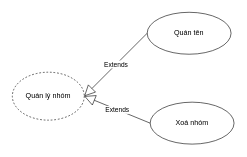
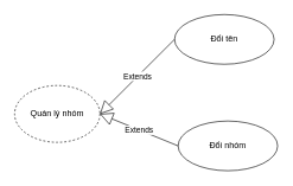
  <mxCell id="0" />
  <mxCell id="1" parent="0" />
  <mxCell id="2" value="Quán lý nhóm" style="ellipse;whiteSpace=wrap;html=1;dashed=1;" vertex="1" parent="1"><mxGeometry x="20" y="120" width="120" height="80" as="geometry" /></mxCell>
- <mxCell id="3" value="Quán tên" style="ellipse;whiteSpace=wrap;html=1;" vertex="1" parent="1"><mxGeometry x="245" y="20" width="140" height="70" as="geometry" /></mxCell>
- <mxCell id="4" value="Xoá nhóm" style="ellipse;whiteSpace=wrap;html=1;" vertex="1" parent="1"><mxGeometry x="250" y="170" width="140" height="70" as="geometry" /></mxCell>
+ <mxCell id="3" value="Đổi tên" style="ellipse;whiteSpace=wrap;html=1;" vertex="1" parent="1"><mxGeometry x="245" y="20" width="140" height="70" as="geometry" /></mxCell>
+ <mxCell id="4" value="Đổi nhóm" style="ellipse;whiteSpace=wrap;html=1;" vertex="1" parent="1"><mxGeometry x="250" y="170" width="140" height="70" as="geometry" /></mxCell>
  <mxCell id="5" value="Extends" style="endArrow=block;endSize=16;endFill=0;html=1;exitX=0;exitY=0.5;exitDx=0;exitDy=0;entryX=1;entryY=0.5;entryDx=0;entryDy=0;" edge="1" parent="1" source="3" target="2"><mxGeometry width="160" relative="1" as="geometry"><mxPoint x="300" y="160" as="sourcePoint" /><mxPoint x="460" y="160" as="targetPoint" /></mxGeometry></mxCell>
  <mxCell id="6" value="Extends" style="endArrow=block;endSize=16;endFill=0;html=1;exitX=0;exitY=0.5;exitDx=0;exitDy=0;entryX=1;entryY=0.5;entryDx=0;entryDy=0;" edge="1" parent="1" source="4" target="2"><mxGeometry width="160" relative="1" as="geometry"><mxPoint x="300" y="160" as="sourcePoint" /><mxPoint x="460" y="160" as="targetPoint" /></mxGeometry></mxCell>
